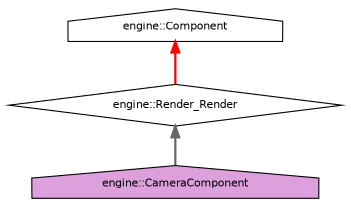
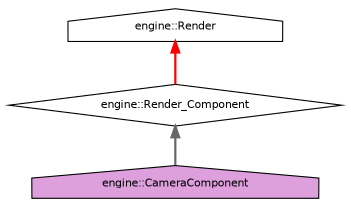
  digraph {
    node [color=black fillcolor=white fontname=Helvetica fontsize=10 shape=house style=filled]
    edge [dir=back fontname=Helvetica fontsize=10 labelfontname=Helvetica labelfontsize=10 style=bold]
    n1 [fillcolor=plum fontcolor=black height=0.2 label="engine::CameraComponent" width=0.4]
-   n2 [height=0.2 label="engine::Render_Render" shape=diamond width=0.4]
-   n3 [height=0.2 label="engine::Component" width=0.4]
+   n2 [height=0.2 label="engine::Render_Component" shape=diamond width=0.4]
+   n3 [height=0.2 label="engine::Render" width=0.4]
    n2 -> n1 [color=gray40]
    n3 -> n2 [color=red]
  }
